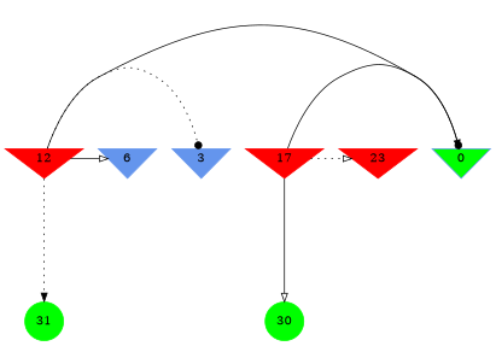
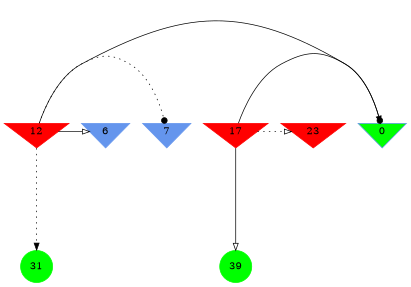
  digraph {
    ranksep=2.0
    node [color=cornflowerblue shape=invtriangle style=filled]
    edge [arrowhead=onormal style=solid]
    0 [fillcolor=green]
-   3
+   3 [label=7]
    6
    12 [color=red]
    17 [color=red]
    23 [color=red]
-   30 [color=green shape=circle]
+   30 [color=green shape=circle label=39]
    31 [color=green shape=circle]
    subgraph sub_1 {
      rank=same
      0
      3
      6
      12
      17
      23
    }
    subgraph sub_2 {
      rank=same
    }
    subgraph sub_3 {
      rank=same
      30
      31
    }
    12 -> 0 [arrowhead=normal]
    12 -> 3 [arrowhead=dot style=dotted]
    12 -> 6
    12 -> 31 [arrowhead=normal style=dotted]
    17 -> 0 [arrowhead=dot]
    17 -> 23 [style=dotted]
    17 -> 30
  }
